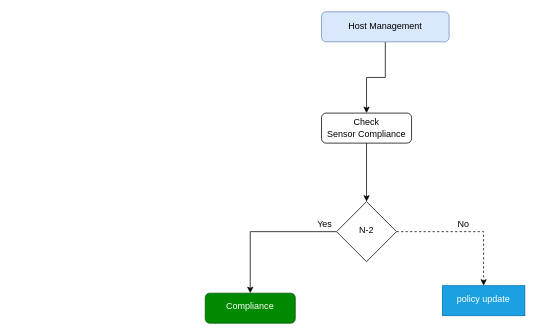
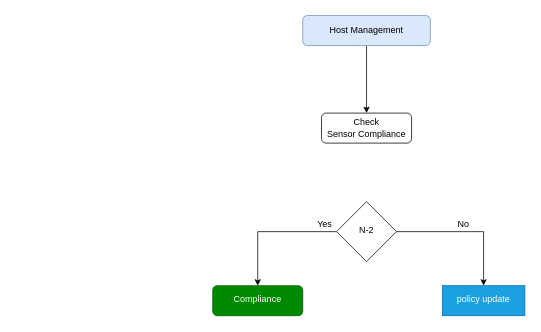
  <mxCell id="0" />
  <mxCell id="1" parent="0" />
  <mxCell id="2" value="" style="edgeStyle=orthogonalEdgeStyle;rounded=0;orthogonalLoop=1;jettySize=auto;html=1;" parent="1" source="3" target="6" edge="1"><mxGeometry relative="1" as="geometry" /></mxCell>
- <mxCell id="3" value="Host Management" style="rounded=1;whiteSpace=wrap;html=1;fontSize=12;glass=0;strokeWidth=1;shadow=0;fillColor=#dae8fc;strokeColor=#6c8ebf;" parent="1" vertex="1"><mxGeometry x="428" y="15" width="170" height="40" as="geometry" /></mxCell>
+ <mxCell id="3" value="Host Management" style="rounded=1;whiteSpace=wrap;html=1;fontSize=12;glass=0;strokeWidth=1;shadow=0;fillColor=#dae8fc;strokeColor=#6c8ebf;" parent="1" vertex="1"><mxGeometry x="403" y="20" width="170" height="40" as="geometry" /></mxCell>
  <mxCell id="4" style="edgeStyle=orthogonalEdgeStyle;rounded=0;orthogonalLoop=1;jettySize=auto;html=1;exitX=0.5;exitY=1;exitDx=0;exitDy=0;" parent="1" edge="1"><mxGeometry relative="1" as="geometry"><mxPoint x="20" y="230.5" as="sourcePoint" /><mxPoint x="20" y="230.5" as="targetPoint" /></mxGeometry></mxCell>
- <mxCell id="5" value="" style="edgeStyle=orthogonalEdgeStyle;rounded=0;orthogonalLoop=1;jettySize=auto;html=1;entryX=0.5;entryY=0;entryDx=0;entryDy=0;" parent="1" source="6" target="9" edge="1"><mxGeometry relative="1" as="geometry" /></mxCell>
  <mxCell id="6" value="&lt;div&gt;Check &lt;br&gt;&lt;/div&gt;&lt;div&gt;Sensor Compliance&lt;/div&gt;" style="rounded=1;whiteSpace=wrap;html=1;fontSize=12;glass=0;strokeWidth=1;shadow=0;" parent="1" vertex="1"><mxGeometry x="428" y="150" width="120" height="40" as="geometry" /></mxCell>
- <mxCell id="7" value="" style="edgeStyle=orthogonalEdgeStyle;rounded=0;orthogonalLoop=1;jettySize=auto;html=1;dashed=1;" parent="1" source="9" target="10" edge="1"><mxGeometry relative="1" as="geometry" /></mxCell>
+ <mxCell id="7" value="" style="edgeStyle=orthogonalEdgeStyle;rounded=0;orthogonalLoop=1;jettySize=auto;html=1;" parent="1" source="9" target="10" edge="1"><mxGeometry relative="1" as="geometry" /></mxCell>
  <mxCell id="8" value="" style="edgeStyle=orthogonalEdgeStyle;rounded=0;orthogonalLoop=1;jettySize=auto;html=1;" parent="1" source="9" target="11" edge="1"><mxGeometry relative="1" as="geometry" /></mxCell>
  <mxCell id="9" value="N-2" style="rhombus;whiteSpace=wrap;html=1;shadow=0;strokeWidth=1;spacing=6;spacingTop=-4;" parent="1" vertex="1"><mxGeometry x="448" y="268" width="80" height="80" as="geometry" /></mxCell>
  <mxCell id="10" value="policy update" style="whiteSpace=wrap;html=1;shadow=0;strokeWidth=1;spacing=6;spacingTop=-4;fillColor=#1ba1e2;fontColor=#ffffff;strokeColor=#006EAF;rounded=0;" parent="1" vertex="1"><mxGeometry x="589" y="380" width="110" height="40" as="geometry" /></mxCell>
- <mxCell id="11" value="Compliance" style="rounded=1;whiteSpace=wrap;html=1;shadow=0;strokeWidth=1;spacing=6;spacingTop=-4;fillColor=#008a00;fontColor=#ffffff;strokeColor=#005700;" parent="1" vertex="1"><mxGeometry x="273" y="390" width="120" height="40" as="geometry" /></mxCell>
+ <mxCell id="11" value="Compliance" style="rounded=1;whiteSpace=wrap;html=1;shadow=0;strokeWidth=1;spacing=6;spacingTop=-4;fillColor=#008a00;fontColor=#ffffff;strokeColor=#005700;" parent="1" vertex="1"><mxGeometry x="283" y="380" width="120" height="40" as="geometry" /></mxCell>
  <mxCell id="12" value="Yes" style="text;html=1;align=center;verticalAlign=middle;resizable=0;points=[];autosize=1;strokeColor=none;fillColor=none;" parent="1" vertex="1"><mxGeometry x="412" y="283" width="40" height="30" as="geometry" /></mxCell>
  <mxCell id="13" value="No" style="text;html=1;align=center;verticalAlign=middle;resizable=0;points=[];autosize=1;strokeColor=none;fillColor=none;" parent="1" vertex="1"><mxGeometry x="597" y="283" width="40" height="30" as="geometry" /></mxCell>
